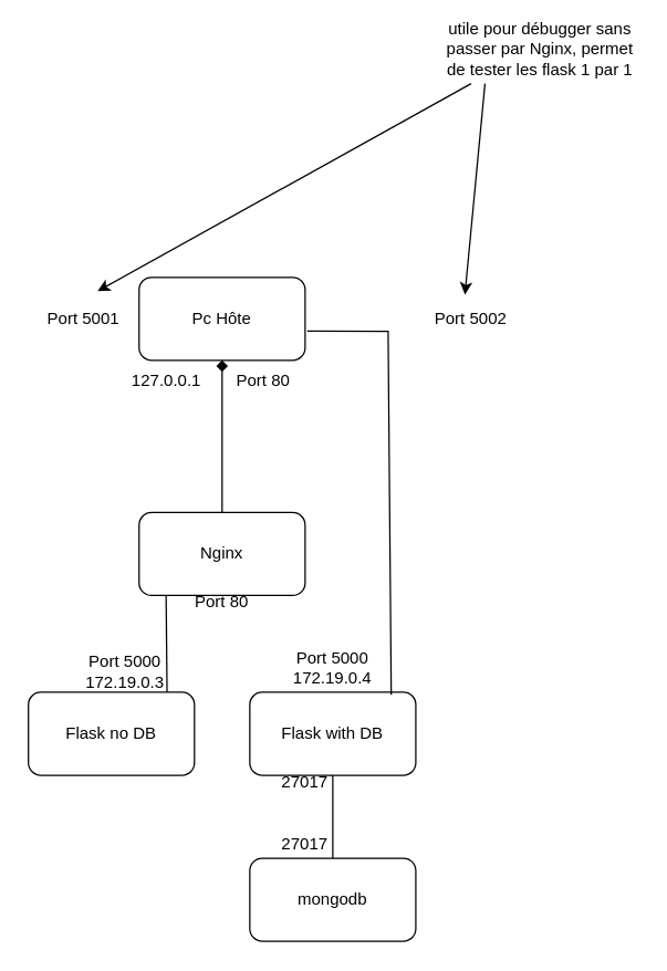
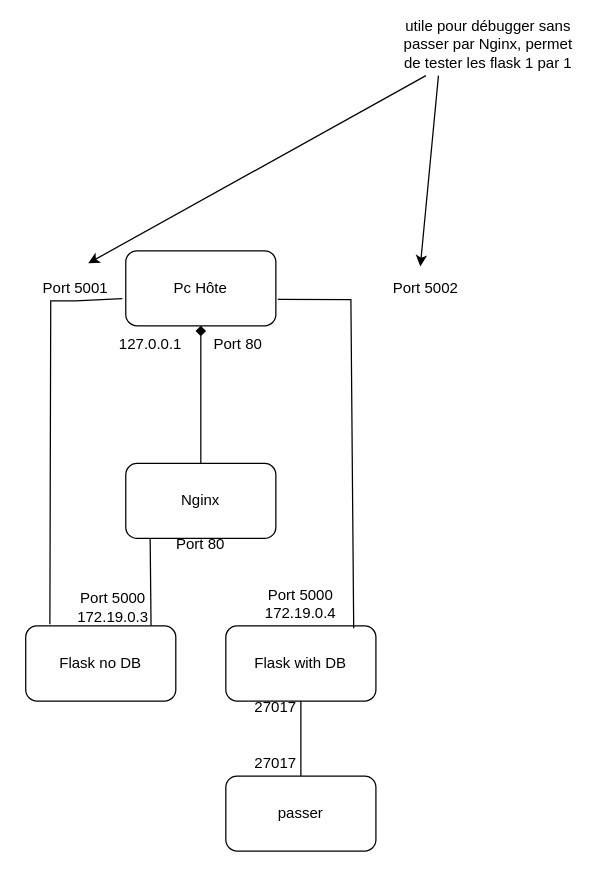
  <mxCell id="0" />
  <mxCell id="1" parent="0" />
  <mxCell id="2" value="Pc Hôte" style="rounded=1;whiteSpace=wrap;html=1;" parent="1" vertex="1"><mxGeometry x="100" y="200" width="120" height="60" as="geometry" /></mxCell>
  <mxCell id="3" value="Port 80" style="text;html=1;align=center;verticalAlign=middle;whiteSpace=wrap;rounded=0;" parent="1" vertex="1"><mxGeometry x="160" y="260" width="60" height="30" as="geometry" /></mxCell>
  <mxCell id="4" value="" style="endArrow=diamond;html=1;rounded=0;exitX=0.5;exitY=0;exitDx=0;exitDy=0;entryX=0.5;entryY=1;entryDx=0;entryDy=0;" parent="1" source="5" target="2" edge="1"><mxGeometry width="50" height="50" relative="1" as="geometry"><mxPoint x="260" y="310" as="sourcePoint" /><mxPoint x="310" y="260" as="targetPoint" /></mxGeometry></mxCell>
  <mxCell id="5" value="Nginx" style="rounded=1;whiteSpace=wrap;html=1;" parent="1" vertex="1"><mxGeometry x="100" y="370" width="120" height="60" as="geometry" /></mxCell>
  <mxCell id="6" value="127.0.0.1" style="text;html=1;align=center;verticalAlign=middle;whiteSpace=wrap;rounded=0;" parent="1" vertex="1"><mxGeometry x="90" y="260" width="60" height="30" as="geometry" /></mxCell>
- <mxCell id="7" value="mongodb" style="rounded=1;whiteSpace=wrap;html=1;" parent="1" vertex="1"><mxGeometry x="180" y="620" width="120" height="60" as="geometry" /></mxCell>
+ <mxCell id="7" value="passer" style="rounded=1;whiteSpace=wrap;html=1;" parent="1" vertex="1"><mxGeometry x="180" y="620" width="120" height="60" as="geometry" /></mxCell>
  <mxCell id="8" value="Flask no DB" style="rounded=1;whiteSpace=wrap;html=1;" parent="1" vertex="1"><mxGeometry x="20" y="500" width="120" height="60" as="geometry" /></mxCell>
  <mxCell id="9" value="Flask with DB" style="rounded=1;whiteSpace=wrap;html=1;" parent="1" vertex="1"><mxGeometry x="180" y="500" width="120" height="60" as="geometry" /></mxCell>
  <mxCell id="10" value="" style="endArrow=none;html=1;rounded=0;entryX=0.817;entryY=1.053;entryDx=0;entryDy=0;entryPerimeter=0;exitX=0.835;exitY=-0.006;exitDx=0;exitDy=0;exitPerimeter=0;" parent="1" source="8" edge="1"><mxGeometry width="50" height="50" relative="1" as="geometry"><mxPoint x="120" y="494" as="sourcePoint" /><mxPoint x="119.5" y="430" as="targetPoint" /></mxGeometry></mxCell>
  <mxCell id="11" value="&lt;div&gt;Port 5000&lt;/div&gt;&lt;div&gt;172.19.0.4&lt;/div&gt;&lt;div&gt;&lt;br&gt;&lt;/div&gt;" style="text;html=1;align=center;verticalAlign=middle;whiteSpace=wrap;rounded=0;" parent="1" vertex="1"><mxGeometry x="210" y="480" width="60" height="20" as="geometry" /></mxCell>
  <mxCell id="12" value="&lt;div&gt;Port 5000&lt;/div&gt;&lt;div&gt;172.19.0.3&lt;/div&gt;" style="text;html=1;align=center;verticalAlign=middle;whiteSpace=wrap;rounded=0;" parent="1" vertex="1"><mxGeometry x="60" y="470" width="60" height="30" as="geometry" /></mxCell>
  <mxCell id="13" value="Port 80" style="text;html=1;align=center;verticalAlign=middle;whiteSpace=wrap;rounded=0;" parent="1" vertex="1"><mxGeometry x="130" y="420" width="60" height="30" as="geometry" /></mxCell>
  <mxCell id="14" value="" style="endArrow=none;html=1;rounded=0;entryX=0.5;entryY=1;entryDx=0;entryDy=0;exitX=0.5;exitY=0;exitDx=0;exitDy=0;" parent="1" source="7" target="9" edge="1"><mxGeometry width="50" height="50" relative="1" as="geometry"><mxPoint x="200" y="620" as="sourcePoint" /><mxPoint x="250" y="570" as="targetPoint" /></mxGeometry></mxCell>
  <mxCell id="15" value="27017" style="text;html=1;align=center;verticalAlign=middle;whiteSpace=wrap;rounded=0;" parent="1" vertex="1"><mxGeometry x="190" y="550" width="60" height="30" as="geometry" /></mxCell>
  <mxCell id="16" value="27017" style="text;html=1;align=center;verticalAlign=middle;whiteSpace=wrap;rounded=0;" parent="1" vertex="1"><mxGeometry x="190" y="600" width="60" height="20" as="geometry" /></mxCell>
  <mxCell id="17" value="" style="endArrow=none;html=1;rounded=0;entryX=1.013;entryY=0.647;entryDx=0;entryDy=0;entryPerimeter=0;exitX=0.852;exitY=0.031;exitDx=0;exitDy=0;exitPerimeter=0;" edge="1" parent="1" source="9" target="2"><mxGeometry width="50" height="50" relative="1" as="geometry"><mxPoint x="280" y="490" as="sourcePoint" /><mxPoint x="300" y="240" as="targetPoint" /><Array as="points"><mxPoint x="280" y="239" /></Array></mxGeometry></mxCell>
  <mxCell id="18" value="Port 5002" style="text;html=1;align=center;verticalAlign=middle;whiteSpace=wrap;rounded=0;" vertex="1" parent="1"><mxGeometry x="310" y="215" width="60" height="30" as="geometry" /></mxCell>
  <mxCell id="19" value="Port 5001" style="text;html=1;align=center;verticalAlign=middle;whiteSpace=wrap;rounded=0;" vertex="1" parent="1"><mxGeometry x="30" y="215" width="60" height="30" as="geometry" /></mxCell>
+ <mxCell id="20" value="" style="endArrow=none;html=1;rounded=0;entryX=-0.023;entryY=0.639;entryDx=0;entryDy=0;entryPerimeter=0;exitX=0.161;exitY=-0.022;exitDx=0;exitDy=0;exitPerimeter=0;" edge="1" parent="1" source="8" target="2"><mxGeometry width="50" height="50" relative="1" as="geometry"><mxPoint x="40" y="450" as="sourcePoint" /><mxPoint x="100" y="230" as="targetPoint" /><Array as="points"><mxPoint x="40" y="240" /><mxPoint x="60" y="240" /></Array></mxGeometry></mxCell>
  <mxCell id="21" value="" style="endArrow=classic;html=1;rounded=0;" edge="1" parent="1"><mxGeometry width="50" height="50" relative="1" as="geometry"><mxPoint x="340" y="60" as="sourcePoint" /><mxPoint x="70" y="210" as="targetPoint" /></mxGeometry></mxCell>
  <mxCell id="22" value="" style="endArrow=classic;html=1;rounded=0;entryX=0.425;entryY=-0.083;entryDx=0;entryDy=0;entryPerimeter=0;" edge="1" parent="1" target="18"><mxGeometry width="50" height="50" relative="1" as="geometry"><mxPoint x="350" y="60" as="sourcePoint" /><mxPoint x="260" y="120" as="targetPoint" /></mxGeometry></mxCell>
  <mxCell id="23" value="utile pour débugger sans passer par Nginx, permet de tester les flask 1 par 1" style="text;html=1;align=center;verticalAlign=middle;whiteSpace=wrap;rounded=0;" vertex="1" parent="1"><mxGeometry x="320" y="20" width="140" height="30" as="geometry" /></mxCell>
